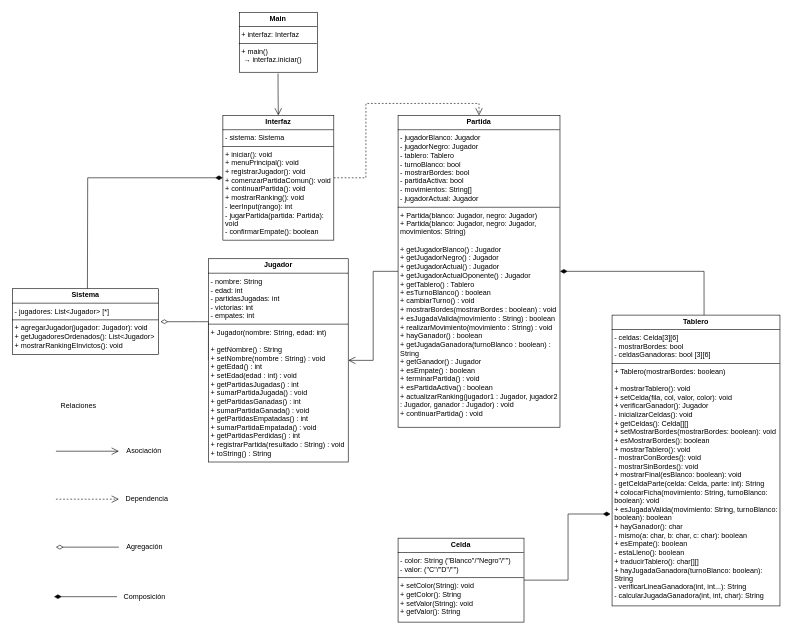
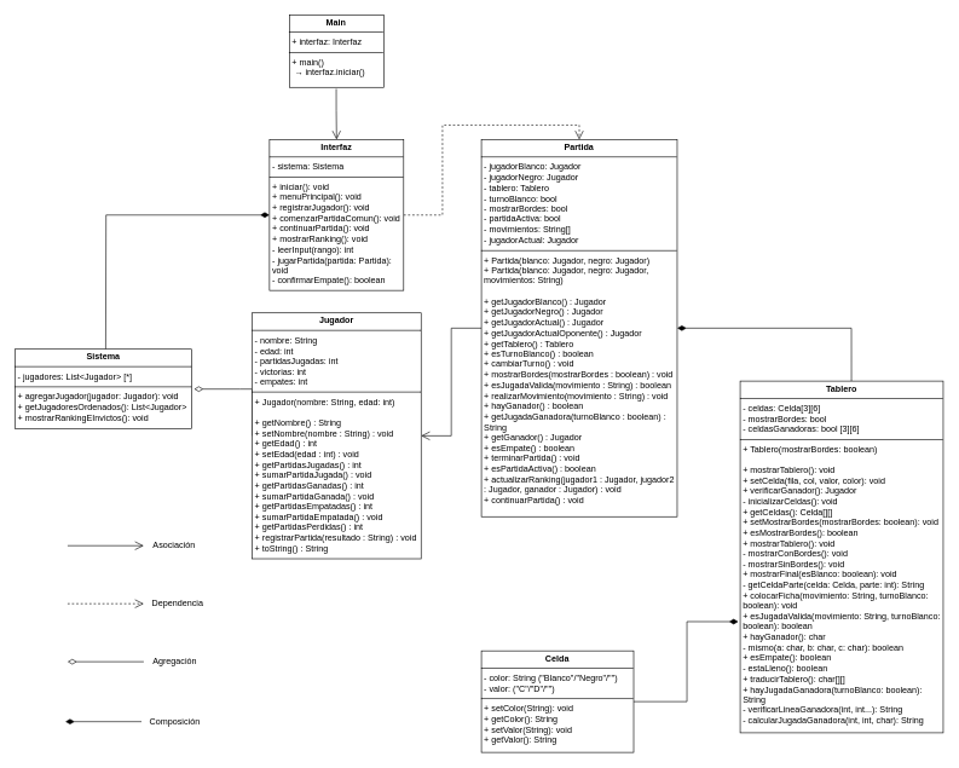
  <mxCell id="0" />
  <mxCell id="1" parent="0" />
  <mxCell id="2" value="" style="edgeStyle=orthogonalEdgeStyle;rounded=0;orthogonalLoop=1;jettySize=auto;html=1;endArrow=open;endFill=0;entryX=0.5;entryY=0;entryDx=0;entryDy=0;endSize=10;" parent="1" target="6" edge="1"><mxGeometry relative="1" as="geometry"><Array as="points"><mxPoint x="463" y="152" /><mxPoint x="463" y="152" /></Array><mxPoint x="462.963" y="122" as="sourcePoint" /></mxGeometry></mxCell>
  <mxCell id="3" value="&lt;p style=&quot;margin:0px;margin-top:4px;text-align:center;&quot;&gt;&lt;b&gt;Main&lt;/b&gt;&lt;/p&gt;&lt;hr size=&quot;1&quot; style=&quot;border-style:solid;&quot;&gt;&lt;p style=&quot;margin:0px;margin-left:4px;&quot;&gt;+ interfaz: Interfaz&lt;br&gt;&lt;/p&gt;&lt;hr size=&quot;1&quot; style=&quot;border-style:solid;&quot;&gt;&lt;p style=&quot;margin:0px;margin-left:4px;&quot;&gt;+ main()&lt;br&gt;&lt;/p&gt;&lt;p style=&quot;margin:0px;margin-left:4px;&quot;&gt;&amp;nbsp;→ interfaz.iniciar()&lt;/p&gt;" style="verticalAlign=top;align=left;overflow=fill;html=1;whiteSpace=wrap;" parent="1" vertex="1"><mxGeometry x="398.44" y="20" width="130" height="100" as="geometry" /></mxCell>
  <mxCell id="4" value="" style="edgeStyle=orthogonalEdgeStyle;rounded=0;orthogonalLoop=1;jettySize=auto;html=1;endArrow=none;endFill=0;startArrow=diamondThin;startFill=1;endSize=6;strokeWidth=1;startSize=10;" parent="1" source="6" edge="1"><mxGeometry relative="1" as="geometry"><mxPoint x="145.047" y="481" as="targetPoint" /></mxGeometry></mxCell>
  <mxCell id="5" value="" style="edgeStyle=orthogonalEdgeStyle;rounded=0;orthogonalLoop=1;jettySize=auto;html=1;entryX=0.5;entryY=0;entryDx=0;entryDy=0;endArrow=open;endFill=0;endSize=10;dashed=1;" parent="1" source="6" target="12" edge="1"><mxGeometry relative="1" as="geometry"><mxPoint x="635.94" y="257" as="targetPoint" /></mxGeometry></mxCell>
  <mxCell id="6" value="&lt;p style=&quot;margin:0px;margin-top:4px;text-align:center;&quot;&gt;&lt;b&gt;Interfaz&lt;/b&gt;&lt;/p&gt;&lt;hr size=&quot;1&quot; style=&quot;border-style:solid;&quot;&gt;&lt;p style=&quot;margin:0px;margin-left:4px;&quot;&gt;- sistema: Sistema&lt;br&gt;&lt;/p&gt;&lt;hr size=&quot;1&quot; style=&quot;border-style:solid;&quot;&gt;&lt;p style=&quot;margin:0px;margin-left:4px;&quot;&gt;+ iniciar(): void&lt;br&gt;&lt;/p&gt;&lt;p style=&quot;margin:0px;margin-left:4px;&quot;&gt;+ menuPrincipal(): void&lt;/p&gt;&lt;p style=&quot;margin:0px;margin-left:4px;&quot;&gt;+ registrarJugador(): void&lt;/p&gt;&lt;p style=&quot;margin:0px;margin-left:4px;&quot;&gt;+&amp;nbsp;comenzarPartidaComun(): void&lt;/p&gt;&lt;p style=&quot;margin:0px;margin-left:4px;&quot;&gt;+ continuarPartida(): void&lt;/p&gt;&lt;p style=&quot;margin:0px;margin-left:4px;&quot;&gt;+ mostrarRanking(): void&lt;/p&gt;&lt;p style=&quot;margin:0px;margin-left:4px;&quot;&gt;- leerInput(rango): int&lt;/p&gt;&lt;p style=&quot;margin:0px;margin-left:4px;&quot;&gt;- jugarPartida(partida: Partida): void&lt;/p&gt;&lt;p style=&quot;margin:0px;margin-left:4px;&quot;&gt;-&amp;nbsp;confirmarEmpate(): boolean&lt;/p&gt;" style="verticalAlign=top;align=left;overflow=fill;html=1;whiteSpace=wrap;" parent="1" vertex="1"><mxGeometry x="370.94" y="192" width="185" height="208" as="geometry" /></mxCell>
  <mxCell id="7" value="" style="edgeStyle=orthogonalEdgeStyle;rounded=0;orthogonalLoop=1;jettySize=auto;html=1;endArrow=none;endFill=0;startArrow=diamondThin;startFill=0;startSize=10;entryX=0;entryY=0.5;entryDx=0;entryDy=0;" parent="1" target="10" edge="1"><mxGeometry relative="1" as="geometry"><mxPoint x="347" y="517" as="targetPoint" /><Array as="points"><mxPoint x="330" y="536" /><mxPoint x="330" y="536" /></Array><mxPoint x="266.88" y="536" as="sourcePoint" /></mxGeometry></mxCell>
  <mxCell id="8" value="&lt;p style=&quot;margin:0px;margin-top:4px;text-align:center;&quot;&gt;&lt;b&gt;Sistema&lt;/b&gt;&lt;/p&gt;&lt;hr size=&quot;1&quot; style=&quot;border-style:solid;&quot;&gt;&lt;p style=&quot;margin:0px;margin-left:4px;&quot;&gt;- jugadores: List&amp;lt;Jugador&amp;gt; [*]&lt;br&gt;&lt;/p&gt;&lt;hr size=&quot;1&quot; style=&quot;border-style:solid;&quot;&gt;&lt;p style=&quot;margin:0px;margin-left:4px;&quot;&gt;+ agregarJugador(jugador: Jugador): void&lt;br&gt;&lt;/p&gt;&lt;p style=&quot;margin:0px;margin-left:4px;&quot;&gt;+ getJugadoresOrdenados():&amp;nbsp;List&amp;lt;Jugador&amp;gt;&lt;/p&gt;&lt;p style=&quot;margin:0px;margin-left:4px;&quot;&gt;+ mostrarRankingEInvictos(): void&lt;/p&gt;&lt;p style=&quot;margin:0px;margin-left:4px;&quot;&gt;&lt;br&gt;&lt;/p&gt;" style="verticalAlign=top;align=left;overflow=fill;html=1;whiteSpace=wrap;" parent="1" vertex="1"><mxGeometry x="20" y="481" width="243.75" height="110" as="geometry" /></mxCell>
  <mxCell id="9" value="" style="edgeStyle=orthogonalEdgeStyle;rounded=0;orthogonalLoop=1;jettySize=auto;html=1;endArrow=none;endFill=0;startArrow=open;startFill=0;startSize=10;" parent="1" source="10" target="12" edge="1"><mxGeometry relative="1" as="geometry" /></mxCell>
  <mxCell id="10" value="&lt;p style=&quot;margin:0px;margin-top:4px;text-align:center;&quot;&gt;&lt;b&gt;Jugador&lt;/b&gt;&lt;/p&gt;&lt;hr size=&quot;1&quot; style=&quot;border-style:solid;&quot;&gt;&lt;p style=&quot;margin:0px;margin-left:4px;&quot;&gt;- nombre: String&lt;br&gt;&lt;/p&gt;&lt;p style=&quot;margin:0px;margin-left:4px;&quot;&gt;- edad: int&lt;/p&gt;&lt;p style=&quot;margin:0px;margin-left:4px;&quot;&gt;- partidasJugadas: int&lt;/p&gt;&lt;p style=&quot;margin:0px;margin-left:4px;&quot;&gt;- victorias: int&lt;/p&gt;&lt;p style=&quot;margin:0px;margin-left:4px;&quot;&gt;- empates: int&lt;/p&gt;&lt;hr size=&quot;1&quot; style=&quot;border-style:solid;&quot;&gt;&lt;p style=&quot;margin:0px;margin-left:4px;&quot;&gt;+ Jugador(nombre: String, edad: int)&lt;/p&gt;&lt;p style=&quot;margin:0px;margin-left:4px;&quot;&gt;&lt;br&gt;&lt;/p&gt;&lt;p style=&quot;margin:0px;margin-left:4px;&quot;&gt;+ getNombre() : String&lt;/p&gt;&lt;p style=&quot;margin:0px;margin-left:4px;&quot;&gt;+ setNombre(nombre : String) : void&lt;/p&gt;&lt;p style=&quot;margin:0px;margin-left:4px;&quot;&gt;+ getEdad() : int&lt;/p&gt;&lt;p style=&quot;margin:0px;margin-left:4px;&quot;&gt;+ setEdad(edad : int) : void&lt;/p&gt;&lt;p style=&quot;margin:0px;margin-left:4px;&quot;&gt;+ getPartidasJugadas() : int&lt;/p&gt;&lt;p style=&quot;margin:0px;margin-left:4px;&quot;&gt;+ sumarPartidaJugada() : void&lt;/p&gt;&lt;p style=&quot;margin:0px;margin-left:4px;&quot;&gt;+ getPartidasGanadas() : int&lt;/p&gt;&lt;p style=&quot;margin:0px;margin-left:4px;&quot;&gt;+ sumarPartidaGanada() : void&lt;/p&gt;&lt;p style=&quot;margin:0px;margin-left:4px;&quot;&gt;+ getPartidasEmpatadas() : int&lt;/p&gt;&lt;p style=&quot;margin:0px;margin-left:4px;&quot;&gt;+ sumarPartidaEmpatada() : void&lt;/p&gt;&lt;p style=&quot;margin:0px;margin-left:4px;&quot;&gt;+ getPartidasPerdidas() : int&lt;/p&gt;&lt;p style=&quot;margin:0px;margin-left:4px;&quot;&gt;+ registrarPartida(resultado : String) : void&lt;/p&gt;&lt;p style=&quot;margin:0px;margin-left:4px;&quot;&gt;+ toString() : String&lt;/p&gt;&lt;p style=&quot;margin:0px;margin-left:4px;&quot;&gt;&lt;br&gt;&lt;/p&gt;" style="verticalAlign=top;align=left;overflow=fill;html=1;whiteSpace=wrap;" parent="1" vertex="1"><mxGeometry x="346.88" y="431" width="233.12" height="339" as="geometry" /></mxCell>
  <mxCell id="11" value="" style="edgeStyle=orthogonalEdgeStyle;rounded=0;orthogonalLoop=1;jettySize=auto;html=1;endArrow=none;endFill=0;startArrow=diamondThin;startFill=1;startSize=10;entryX=0.548;entryY=0.001;entryDx=0;entryDy=0;entryPerimeter=0;" parent="1" source="12" target="14" edge="1"><mxGeometry relative="1" as="geometry"><mxPoint x="963.13" y="772" as="targetPoint" /></mxGeometry></mxCell>
  <mxCell id="12" value="&lt;p style=&quot;margin:0px;margin-top:4px;text-align:center;&quot;&gt;&lt;b&gt;Partida&lt;/b&gt;&lt;/p&gt;&lt;hr size=&quot;1&quot; style=&quot;border-style:solid;&quot;&gt;&lt;p style=&quot;margin:0px;margin-left:4px;&quot;&gt;- jugadorBlanco: Jugador&lt;br&gt;&lt;/p&gt;&lt;p style=&quot;margin: 0px 0px 0px 4px;&quot;&gt;- jugadorNegro: Jugador&lt;/p&gt;&lt;p style=&quot;margin:0px;margin-left:4px;&quot;&gt;- tablero: Tablero&lt;/p&gt;&lt;p style=&quot;margin:0px;margin-left:4px;&quot;&gt;- turnoBlanco: bool&lt;/p&gt;&lt;p style=&quot;margin:0px;margin-left:4px;&quot;&gt;- mostrarBordes: bool&lt;br&gt;&lt;/p&gt;&lt;p style=&quot;margin:0px;margin-left:4px;&quot;&gt;- partidaActiva: bool&lt;/p&gt;&lt;p style=&quot;margin:0px;margin-left:4px;&quot;&gt;- movimientos: String[]&lt;/p&gt;&lt;p style=&quot;margin:0px;margin-left:4px;&quot;&gt;- jugadorActual: Jugador&lt;/p&gt;&lt;hr size=&quot;1&quot; style=&quot;border-style:solid;&quot;&gt;&lt;p style=&quot;margin:0px;margin-left:4px;&quot;&gt;+ Partida(blanco: Jugador, negro: Jugador)&lt;/p&gt;&lt;p style=&quot;margin:0px;margin-left:4px;&quot;&gt;+ Partida(blanco: Jugador, negro: Jugador, movimientos: String)&lt;/p&gt;&lt;p style=&quot;margin:0px;margin-left:4px;&quot;&gt;&lt;br&gt;&lt;/p&gt;&lt;p style=&quot;margin:0px;margin-left:4px;&quot;&gt;+ getJugadorBlanco() : Jugador&lt;/p&gt;&lt;p style=&quot;margin:0px;margin-left:4px;&quot;&gt;+ getJugadorNegro() : Jugador&lt;/p&gt;&lt;p style=&quot;margin:0px;margin-left:4px;&quot;&gt;+ getJugadorActual() : Jugador&lt;/p&gt;&lt;p style=&quot;margin:0px;margin-left:4px;&quot;&gt;+ getJugadorActualOponente() : Jugador&lt;/p&gt;&lt;p style=&quot;margin:0px;margin-left:4px;&quot;&gt;+ getTablero() : Tablero&lt;/p&gt;&lt;p style=&quot;margin:0px;margin-left:4px;&quot;&gt;+ esTurnoBlanco() : boolean&lt;/p&gt;&lt;p style=&quot;margin:0px;margin-left:4px;&quot;&gt;+ cambiarTurno() : void&lt;/p&gt;&lt;p style=&quot;margin:0px;margin-left:4px;&quot;&gt;+ mostrarBordes(mostrarBordes : boolean) : void&lt;/p&gt;&lt;p style=&quot;margin:0px;margin-left:4px;&quot;&gt;+ esJugadaValida(movimiento : String) : boolean&lt;/p&gt;&lt;p style=&quot;margin:0px;margin-left:4px;&quot;&gt;+ realizarMovimiento(movimiento : String) : void&lt;/p&gt;&lt;p style=&quot;margin:0px;margin-left:4px;&quot;&gt;+ hayGanador() : boolean&lt;/p&gt;&lt;p style=&quot;margin:0px;margin-left:4px;&quot;&gt;+ getJugadaGanadora(turnoBlanco : boolean) : String&lt;/p&gt;&lt;p style=&quot;margin:0px;margin-left:4px;&quot;&gt;+ getGanador() : Jugador&lt;/p&gt;&lt;p style=&quot;margin:0px;margin-left:4px;&quot;&gt;+ esEmpate() : boolean&lt;/p&gt;&lt;p style=&quot;margin:0px;margin-left:4px;&quot;&gt;+ terminarPartida() : void&lt;/p&gt;&lt;p style=&quot;margin:0px;margin-left:4px;&quot;&gt;+ esPartidaActiva() : boolean&lt;/p&gt;&lt;p style=&quot;margin:0px;margin-left:4px;&quot;&gt;+ actualizarRanking(jugador1 : Jugador, jugador2 : Jugador, ganador : Jugador) : void&lt;/p&gt;&lt;p style=&quot;margin:0px;margin-left:4px;&quot;&gt;+ continuarPartida() : void&lt;/p&gt;" style="verticalAlign=top;align=left;overflow=fill;html=1;whiteSpace=wrap;" parent="1" vertex="1"><mxGeometry x="663.13" y="192" width="270" height="520" as="geometry" /></mxCell>
  <mxCell id="13" value="" style="edgeStyle=orthogonalEdgeStyle;rounded=0;orthogonalLoop=1;jettySize=auto;html=1;endArrow=none;endFill=0;startArrow=diamondThin;startFill=1;startSize=10;exitX=-0.009;exitY=0.684;exitDx=0;exitDy=0;exitPerimeter=0;" parent="1" source="14" target="15" edge="1"><mxGeometry relative="1" as="geometry"><mxPoint x="960" y="850" as="sourcePoint" /></mxGeometry></mxCell>
  <mxCell id="14" value="&lt;p style=&quot;margin:0px;margin-top:4px;text-align:center;&quot;&gt;&lt;b&gt;Tablero&lt;/b&gt;&lt;/p&gt;&lt;hr size=&quot;1&quot; style=&quot;border-style:solid;&quot;&gt;&lt;p style=&quot;margin:0px;margin-left:4px;&quot;&gt;- celdas: Celda[3][6]&lt;/p&gt;&lt;p style=&quot;margin:0px;margin-left:4px;&quot;&gt;- mostrarBordes: bool&lt;br&gt;&lt;/p&gt;&lt;p style=&quot;margin:0px;margin-left:4px;&quot;&gt;- celdasGanadoras: bool [3][6]&lt;/p&gt;&lt;hr size=&quot;1&quot; style=&quot;border-style:solid;&quot;&gt;&lt;p style=&quot;margin:0px;margin-left:4px;&quot;&gt;+ Tablero(mostrarBordes: boolean)&lt;br&gt;&lt;/p&gt;&lt;p style=&quot;margin:0px;margin-left:4px;&quot;&gt;&lt;br&gt;&lt;/p&gt;&lt;p style=&quot;margin:0px;margin-left:4px;&quot;&gt;+ mostrarTablero(): void&lt;/p&gt;&lt;p style=&quot;margin:0px;margin-left:4px;&quot;&gt;+ setCelda(fila, col, valor, color): void&lt;/p&gt;&lt;p style=&quot;margin:0px;margin-left:4px;&quot;&gt;+ verificarGanador(): Jugador&lt;/p&gt;&lt;p style=&quot;margin:0px;margin-left:4px;&quot;&gt;-&amp;nbsp;inicializarCeldas(): void&lt;/p&gt;&lt;p style=&quot;margin:0px;margin-left:4px;&quot;&gt;+&amp;nbsp;getCeldas(): Celda[][]&lt;/p&gt;&lt;p style=&quot;margin:0px;margin-left:4px;&quot;&gt;+&amp;nbsp;setMostrarBordes(mostrarBordes: boolean): void&lt;/p&gt;&lt;p style=&quot;margin:0px;margin-left:4px;&quot;&gt;+ esMostrarBordes(): boolean&lt;/p&gt;&lt;p style=&quot;margin:0px;margin-left:4px;&quot;&gt;+ mostrarTablero(): void&lt;/p&gt;&lt;p style=&quot;margin:0px;margin-left:4px;&quot;&gt;-&amp;nbsp;mostrarConBordes(): void&lt;/p&gt;&lt;p style=&quot;margin:0px;margin-left:4px;&quot;&gt;-&amp;nbsp;mostrarSinBordes(): void&lt;/p&gt;&lt;p style=&quot;margin:0px;margin-left:4px;&quot;&gt;+&amp;nbsp;mostrarFinal(esBlanco: boolean): void&lt;/p&gt;&lt;p style=&quot;margin:0px;margin-left:4px;&quot;&gt;-&amp;nbsp;getCeldaParte(celda: Celda, parte: int): String&lt;/p&gt;&lt;p style=&quot;margin:0px;margin-left:4px;&quot;&gt;+&amp;nbsp;colocarFicha(movimiento: String, turnoBlanco: boolean): void&lt;/p&gt;&lt;p style=&quot;margin:0px;margin-left:4px;&quot;&gt;+&amp;nbsp;esJugadaValida(&lt;span style=&quot;background-color: transparent; color: light-dark(rgb(0, 0, 0), rgb(255, 255, 255));&quot;&gt;movimiento: String, turnoBlanco: boolean&lt;/span&gt;&lt;span style=&quot;background-color: transparent; color: light-dark(rgb(0, 0, 0), rgb(255, 255, 255));&quot;&gt;): boolean&lt;/span&gt;&lt;/p&gt;&lt;p style=&quot;margin:0px;margin-left:4px;&quot;&gt;&lt;span style=&quot;background-color: transparent; color: light-dark(rgb(0, 0, 0), rgb(255, 255, 255));&quot;&gt;+&amp;nbsp;&lt;/span&gt;&lt;span style=&quot;background-color: transparent;&quot;&gt;hayGanador(): char&lt;/span&gt;&lt;/p&gt;&lt;p style=&quot;margin:0px;margin-left:4px;&quot;&gt;&lt;span style=&quot;background-color: transparent;&quot;&gt;-&amp;nbsp;&lt;/span&gt;&lt;span style=&quot;background-color: transparent;&quot;&gt;mismo(a: char, b: char, c: char): boolean&lt;/span&gt;&lt;/p&gt;&lt;p style=&quot;margin:0px;margin-left:4px;&quot;&gt;&lt;span style=&quot;background-color: transparent;&quot;&gt;+&amp;nbsp;&lt;/span&gt;&lt;span style=&quot;background-color: transparent;&quot;&gt;esEmpate(): boolean&lt;/span&gt;&lt;/p&gt;&lt;p style=&quot;margin:0px;margin-left:4px;&quot;&gt;&lt;span style=&quot;background-color: transparent;&quot;&gt;-&amp;nbsp;&lt;/span&gt;&lt;span style=&quot;background-color: transparent;&quot;&gt;estaLleno(): boolean&lt;/span&gt;&lt;span style=&quot;background-color: transparent;&quot;&gt;&lt;/span&gt;&lt;/p&gt;&lt;p style=&quot;margin:0px;margin-left:4px;&quot;&gt;&lt;span style=&quot;background-color: transparent;&quot;&gt;+&amp;nbsp;&lt;/span&gt;&lt;span style=&quot;background-color: transparent;&quot;&gt;traducirTablero(): char[][]&lt;/span&gt;&lt;/p&gt;&lt;p style=&quot;margin:0px;margin-left:4px;&quot;&gt;&lt;span style=&quot;background-color: transparent;&quot;&gt;+&amp;nbsp;&lt;/span&gt;&lt;span style=&quot;background-color: transparent;&quot;&gt;hayJugadaGanadora(&lt;/span&gt;&lt;span style=&quot;background-color: transparent;&quot;&gt;turnoBlanco: boolean): String&lt;/span&gt;&lt;/p&gt;&lt;p style=&quot;margin:0px;margin-left:4px;&quot;&gt;&lt;span style=&quot;background-color: transparent;&quot;&gt;-&amp;nbsp;&lt;/span&gt;&lt;span style=&quot;background-color: transparent;&quot;&gt;verificarLineaGanadora(int, int...): String&lt;/span&gt;&lt;/p&gt;&lt;p style=&quot;margin:0px;margin-left:4px;&quot;&gt;&lt;span style=&quot;background-color: transparent;&quot;&gt;-&amp;nbsp;&lt;/span&gt;&lt;span style=&quot;background-color: transparent;&quot;&gt;calcularJugadaGanadora(int, int, char): String&lt;/span&gt;&lt;/p&gt;" style="verticalAlign=top;align=left;overflow=fill;html=1;whiteSpace=wrap;" parent="1" vertex="1"><mxGeometry x="1020" y="525" width="280" height="485" as="geometry" /></mxCell>
  <mxCell id="15" value="&lt;p style=&quot;margin:0px;margin-top:4px;text-align:center;&quot;&gt;&lt;b&gt;Celda&lt;/b&gt;&lt;/p&gt;&lt;hr size=&quot;1&quot; style=&quot;border-style:solid;&quot;&gt;&lt;p style=&quot;margin:0px;margin-left:4px;&quot;&gt;- color: String (&quot;Blanco&quot;/&quot;Negro&quot;/&quot;&quot;)&lt;/p&gt;&lt;p style=&quot;margin:0px;margin-left:4px;&quot;&gt;- valor:&amp;nbsp;&lt;span style=&quot;background-color: transparent; color: light-dark(rgb(0, 0, 0), rgb(255, 255, 255));&quot;&gt;(&quot;C&quot;/&quot;D&quot;/&quot;&quot;)&lt;/span&gt;&lt;br&gt;&lt;/p&gt;&lt;hr size=&quot;1&quot; style=&quot;border-style:solid;&quot;&gt;&lt;p style=&quot;margin:0px;margin-left:4px;&quot;&gt;+ setColor(String): void&lt;br&gt;&lt;/p&gt;&lt;p style=&quot;margin:0px;margin-left:4px;&quot;&gt;+ getColor(): String&lt;/p&gt;&lt;p style=&quot;margin:0px;margin-left:4px;&quot;&gt;+ setValor(String): void&lt;/p&gt;&lt;p style=&quot;margin:0px;margin-left:4px;&quot;&gt;+ getValor(): String&lt;/p&gt;" style="verticalAlign=top;align=left;overflow=fill;html=1;whiteSpace=wrap;" parent="1" vertex="1"><mxGeometry x="663.13" y="897" width="210" height="140" as="geometry" /></mxCell>
  <mxCell id="16" value="" style="endArrow=open;endFill=0;html=1;edgeStyle=orthogonalEdgeStyle;align=left;verticalAlign=top;rounded=0;endSize=10;" parent="1" edge="1"><mxGeometry x="-1" relative="1" as="geometry"><mxPoint x="92.5" y="752" as="sourcePoint" /><mxPoint x="197.51" y="752" as="targetPoint" /></mxGeometry></mxCell>
  <mxCell id="17" value="" style="endArrow=open;endFill=0;html=1;edgeStyle=orthogonalEdgeStyle;align=left;verticalAlign=top;rounded=0;endSize=10;dashed=1;" parent="1" edge="1"><mxGeometry x="-1" relative="1" as="geometry"><mxPoint x="92.5" y="832" as="sourcePoint" /><mxPoint x="197.51" y="832" as="targetPoint" /></mxGeometry></mxCell>
  <mxCell id="18" value="" style="endArrow=none;endFill=0;html=1;edgeStyle=orthogonalEdgeStyle;align=left;verticalAlign=top;rounded=0;endSize=10;startArrow=diamondThin;startFill=0;startSize=10;" parent="1" edge="1"><mxGeometry x="-1" relative="1" as="geometry"><mxPoint x="92.5" y="912" as="sourcePoint" /><mxPoint x="197.51" y="912" as="targetPoint" /></mxGeometry></mxCell>
  <mxCell id="19" value="" style="endArrow=none;endFill=0;html=1;edgeStyle=orthogonalEdgeStyle;align=left;verticalAlign=top;rounded=0;endSize=10;startArrow=diamondThin;startFill=1;startSize=10;" parent="1" edge="1"><mxGeometry x="-1" relative="1" as="geometry"><mxPoint x="89.37" y="994.58" as="sourcePoint" /><mxPoint x="194.38" y="994.58" as="targetPoint" /></mxGeometry></mxCell>
  <mxCell id="20" value="Composición" style="text;html=1;align=center;verticalAlign=middle;resizable=0;points=[];autosize=1;strokeColor=none;fillColor=none;" parent="1" vertex="1"><mxGeometry x="195" y="980" width="90" height="30" as="geometry" /></mxCell>
  <mxCell id="21" value="Agregación" style="text;html=1;align=center;verticalAlign=middle;resizable=0;points=[];autosize=1;strokeColor=none;fillColor=none;" parent="1" vertex="1"><mxGeometry x="200" y="897" width="80" height="30" as="geometry" /></mxCell>
  <mxCell id="22" value="Dependencia" style="text;html=1;align=center;verticalAlign=middle;resizable=0;points=[];autosize=1;strokeColor=none;fillColor=none;" parent="1" vertex="1"><mxGeometry x="199" y="817" width="90" height="30" as="geometry" /></mxCell>
  <mxCell id="23" value="Asociación" style="text;html=1;align=center;verticalAlign=middle;resizable=0;points=[];autosize=1;strokeColor=none;fillColor=none;" parent="1" vertex="1"><mxGeometry x="199" y="737" width="80" height="30" as="geometry" /></mxCell>
- <mxCell id="24" value="Relaciones" style="text;html=1;align=center;verticalAlign=middle;resizable=0;points=[];autosize=1;strokeColor=none;fillColor=none;" parent="1" vertex="1"><mxGeometry x="90" y="662" width="80" height="30" as="geometry" /></mxCell>
